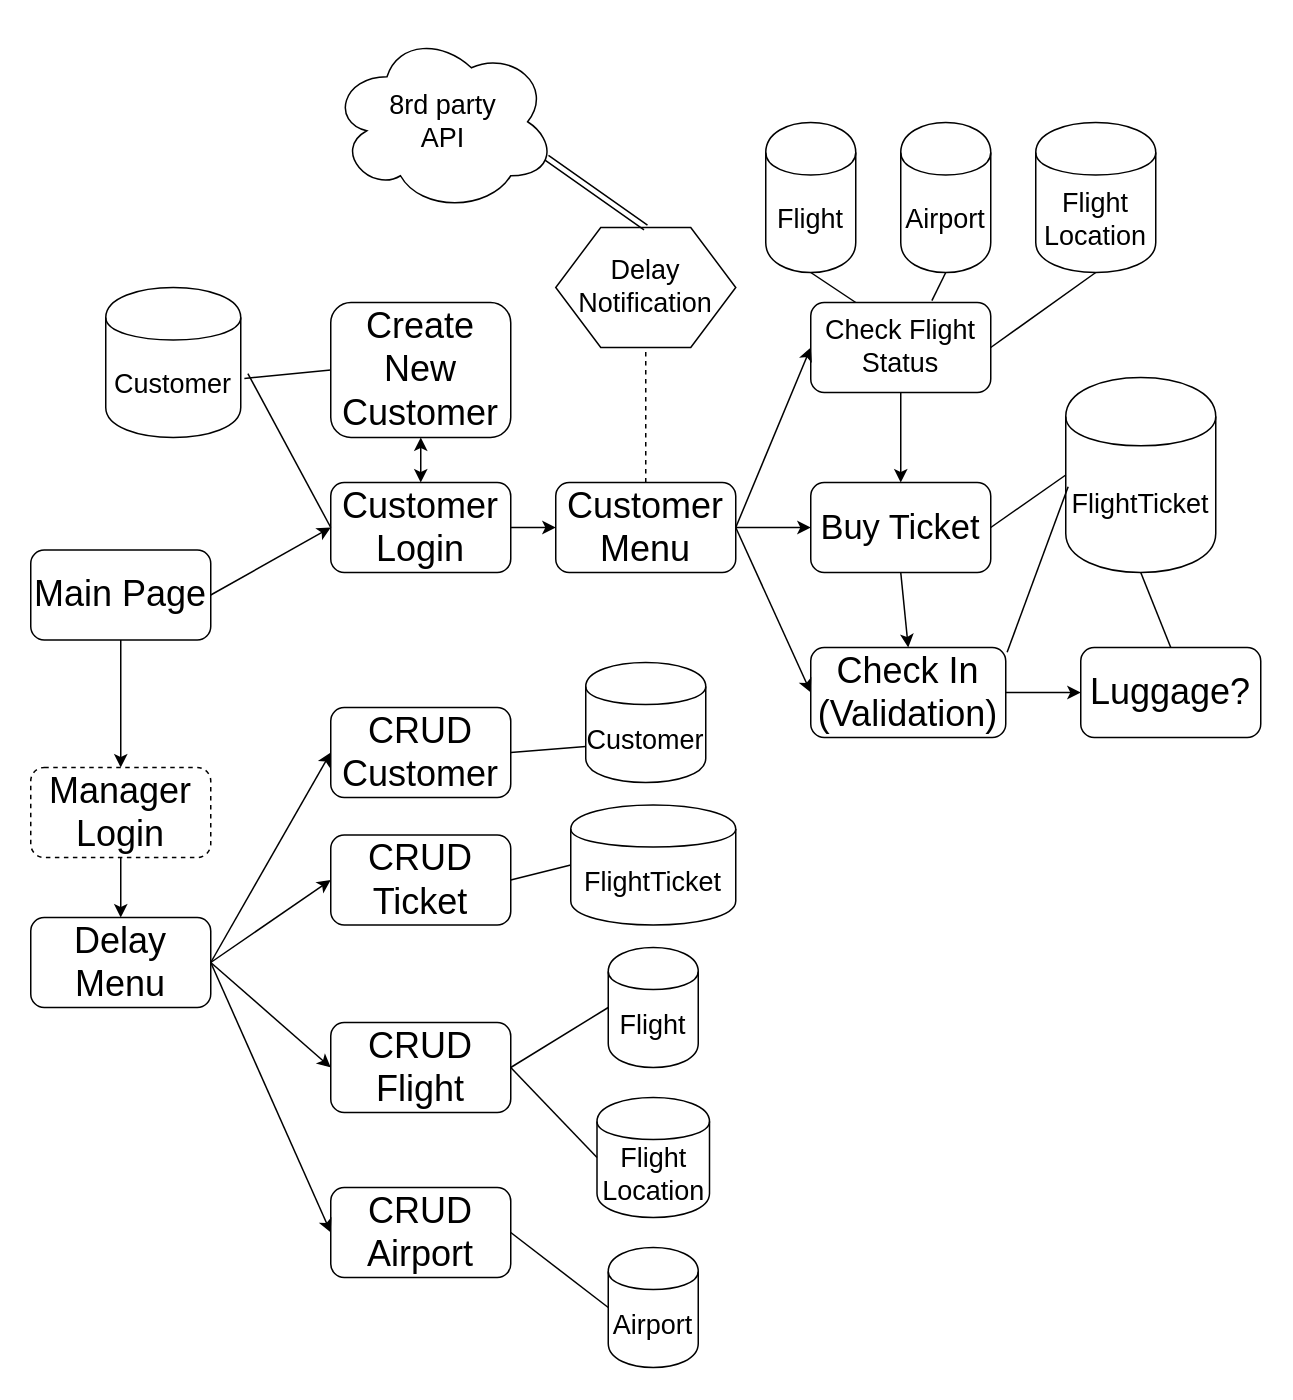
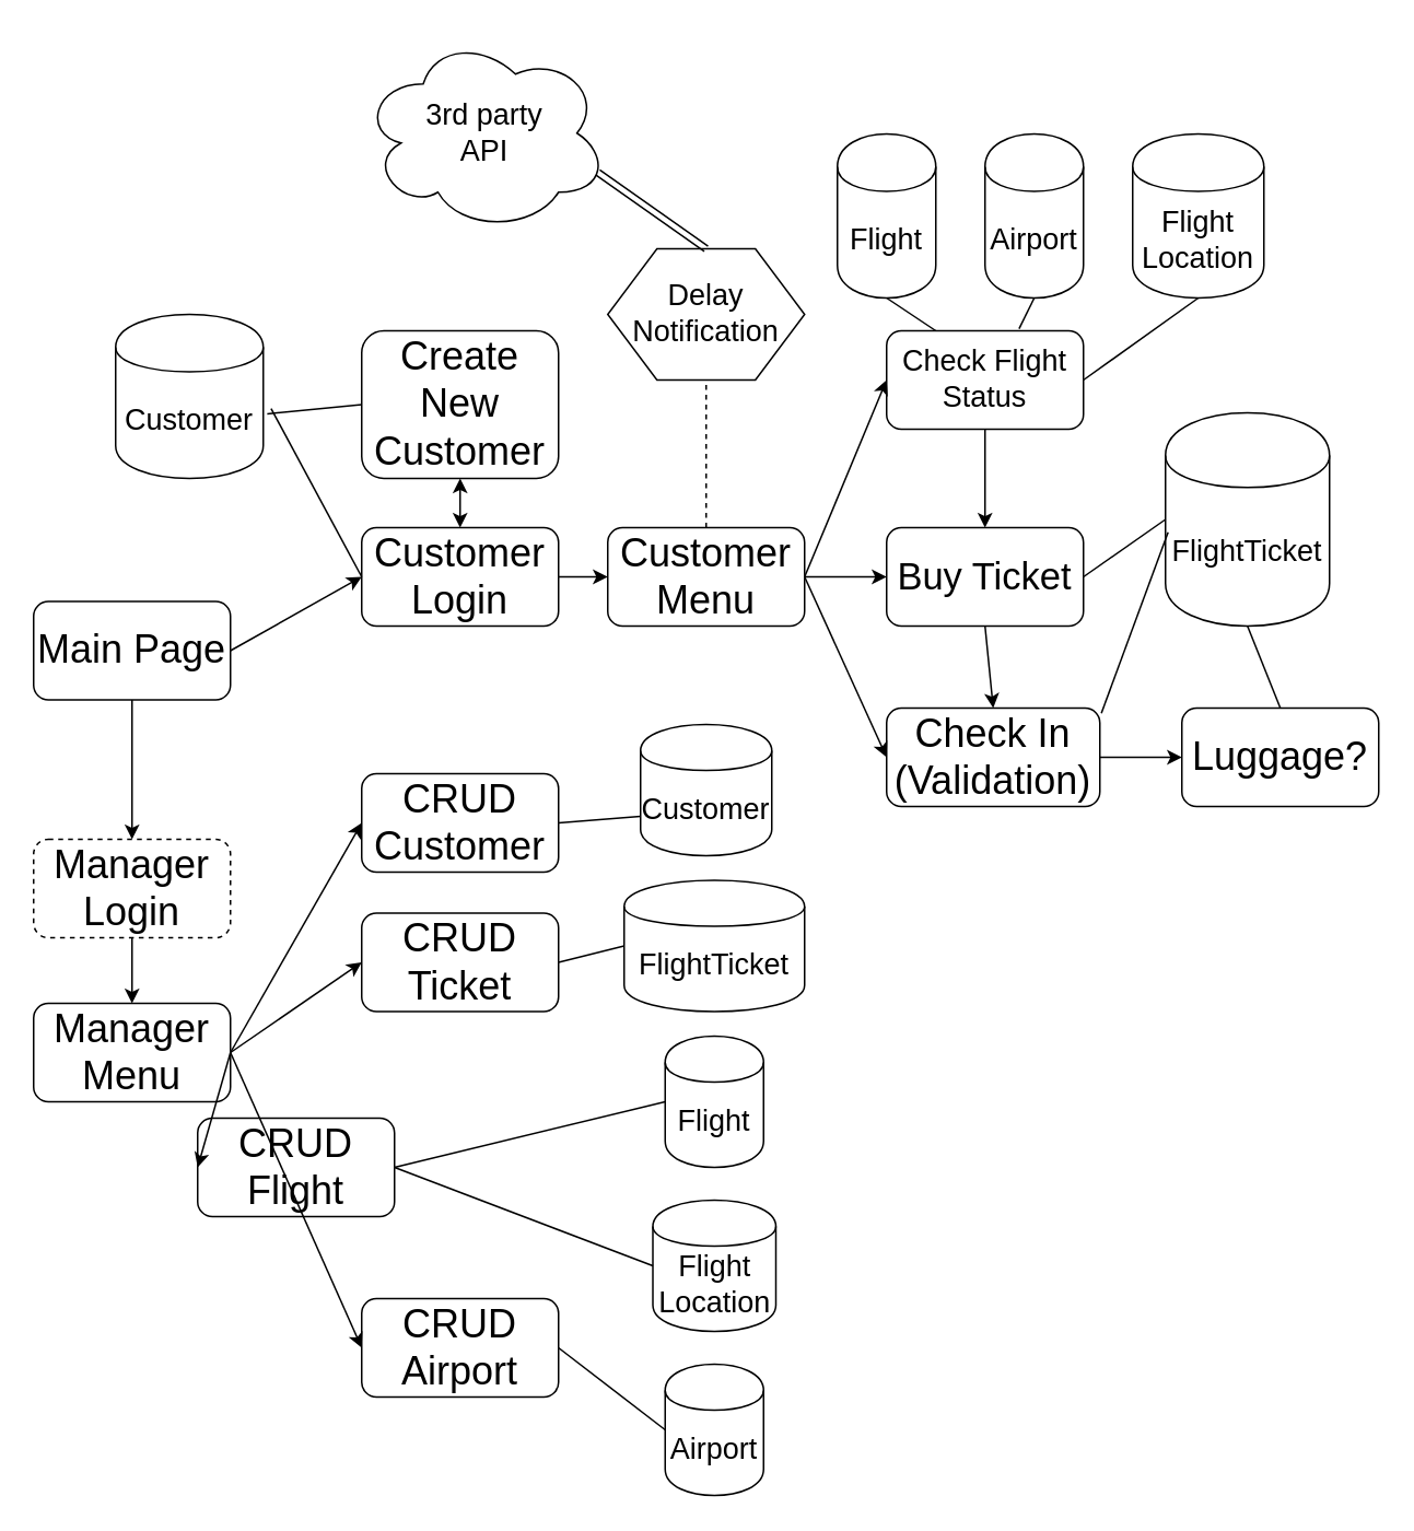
  <mxCell id="0" />
  <mxCell id="1" parent="0" />
  <mxCell id="2" value="&lt;font style=&quot;font-size: 18px&quot;&gt;Check Flight Status&lt;/font&gt;" style="rounded=1;whiteSpace=wrap;html=1;" parent="1" vertex="1"><mxGeometry x="540" y="201" width="120" height="60" as="geometry" /></mxCell>
  <mxCell id="3" value="&lt;font style=&quot;font-size: 23px&quot;&gt;Buy Ticket&lt;/font&gt;" style="rounded=1;whiteSpace=wrap;html=1;" parent="1" vertex="1"><mxGeometry x="540" y="321" width="120" height="60" as="geometry" /></mxCell>
  <mxCell id="4" value="&lt;font style=&quot;font-size: 24px&quot;&gt;Check In&lt;br&gt;(Validation)&lt;br&gt;&lt;/font&gt;" style="rounded=1;whiteSpace=wrap;html=1;" parent="1" vertex="1"><mxGeometry x="540" y="431" width="130" height="60" as="geometry" /></mxCell>
  <mxCell id="5" value="" style="endArrow=classic;html=1;exitX=1;exitY=0.5;exitDx=0;exitDy=0;entryX=0;entryY=0.5;entryDx=0;entryDy=0;" parent="1" target="3" edge="1"><mxGeometry width="50" height="50" relative="1" as="geometry"><mxPoint x="490" y="351" as="sourcePoint" /><mxPoint x="70" y="531" as="targetPoint" /></mxGeometry></mxCell>
  <mxCell id="6" value="" style="endArrow=classic;html=1;entryX=0;entryY=0.5;entryDx=0;entryDy=0;exitX=1;exitY=0.5;exitDx=0;exitDy=0;" parent="1" target="2" edge="1"><mxGeometry width="50" height="50" relative="1" as="geometry"><mxPoint x="490" y="351" as="sourcePoint" /><mxPoint x="160" y="321" as="targetPoint" /></mxGeometry></mxCell>
  <mxCell id="7" value="" style="endArrow=classic;html=1;entryX=0;entryY=0.5;entryDx=0;entryDy=0;exitX=1;exitY=0.5;exitDx=0;exitDy=0;" parent="1" target="4" edge="1"><mxGeometry width="50" height="50" relative="1" as="geometry"><mxPoint x="490" y="351" as="sourcePoint" /><mxPoint x="160" y="331" as="targetPoint" /></mxGeometry></mxCell>
  <mxCell id="8" value="" style="endArrow=classic;html=1;exitX=0.5;exitY=1;exitDx=0;exitDy=0;entryX=0.5;entryY=0;entryDx=0;entryDy=0;" parent="1" source="2" target="3" edge="1"><mxGeometry width="50" height="50" relative="1" as="geometry"><mxPoint x="20" y="581" as="sourcePoint" /><mxPoint x="70" y="531" as="targetPoint" /></mxGeometry></mxCell>
  <mxCell id="9" value="" style="endArrow=classic;html=1;entryX=0.5;entryY=0;entryDx=0;entryDy=0;exitX=0.5;exitY=1;exitDx=0;exitDy=0;" parent="1" source="3" target="4" edge="1"><mxGeometry width="50" height="50" relative="1" as="geometry"><mxPoint x="20" y="581" as="sourcePoint" /><mxPoint x="70" y="531" as="targetPoint" /></mxGeometry></mxCell>
  <mxCell id="10" value="&lt;font style=&quot;font-size: 24px&quot;&gt;Luggage?&lt;/font&gt;" style="rounded=1;whiteSpace=wrap;html=1;" parent="1" vertex="1"><mxGeometry x="720" y="431" width="120" height="60" as="geometry" /></mxCell>
  <mxCell id="11" value="" style="endArrow=classic;html=1;exitX=1;exitY=0.5;exitDx=0;exitDy=0;entryX=0;entryY=0.5;entryDx=0;entryDy=0;" parent="1" source="4" target="10" edge="1"><mxGeometry width="50" height="50" relative="1" as="geometry"><mxPoint x="40" y="581" as="sourcePoint" /><mxPoint x="90" y="531" as="targetPoint" /></mxGeometry></mxCell>
  <mxCell id="12" value="" style="endArrow=classic;html=1;exitX=1;exitY=0.5;exitDx=0;exitDy=0;entryX=0;entryY=0.5;entryDx=0;entryDy=0;" parent="1" edge="1" target="15" source="16"><mxGeometry width="50" height="50" relative="1" as="geometry"><mxPoint x="150" y="421" as="sourcePoint" /><mxPoint x="220" y="401" as="targetPoint" /></mxGeometry></mxCell>
  <mxCell id="13" value="" style="endArrow=classic;html=1;entryX=0.5;entryY=0;entryDx=0;entryDy=0;exitX=0.5;exitY=1;exitDx=0;exitDy=0;" parent="1" edge="1" target="20" source="16"><mxGeometry width="50" height="50" relative="1" as="geometry"><mxPoint x="150" y="421" as="sourcePoint" /><mxPoint x="230" y="561" as="targetPoint" /></mxGeometry></mxCell>
  <mxCell id="14" value="&lt;font style=&quot;font-size: 24px&quot;&gt;Customer&lt;br&gt;Menu&lt;/font&gt;" style="rounded=1;whiteSpace=wrap;html=1;" parent="1" vertex="1"><mxGeometry x="370" y="321" width="120" height="60" as="geometry" /></mxCell>
  <mxCell id="15" value="&lt;font style=&quot;font-size: 24px&quot;&gt;Customer Login&lt;/font&gt;" style="rounded=1;whiteSpace=wrap;html=1;" parent="1" vertex="1"><mxGeometry x="220" y="321" width="120" height="60" as="geometry" /></mxCell>
  <mxCell id="16" value="&lt;font style=&quot;font-size: 24px&quot;&gt;Main Page&lt;/font&gt;" style="rounded=1;whiteSpace=wrap;html=1;" vertex="1" parent="1"><mxGeometry x="20" y="366" width="120" height="60" as="geometry" /></mxCell>
  <mxCell id="17" value="" style="endArrow=classic;html=1;entryX=0;entryY=0.5;entryDx=0;entryDy=0;exitX=1;exitY=0.5;exitDx=0;exitDy=0;" edge="1" parent="1" source="15" target="14"><mxGeometry width="50" height="50" relative="1" as="geometry"><mxPoint x="340" y="341" as="sourcePoint" /><mxPoint x="390" y="291" as="targetPoint" /></mxGeometry></mxCell>
  <mxCell id="18" value="&lt;font style=&quot;font-size: 24px&quot;&gt;Create New Customer&lt;/font&gt;" style="rounded=1;whiteSpace=wrap;html=1;" vertex="1" parent="1"><mxGeometry x="220" y="201" width="120" height="90" as="geometry" /></mxCell>
  <mxCell id="19" value="" style="endArrow=classic;startArrow=classic;html=1;entryX=0.5;entryY=0;entryDx=0;entryDy=0;exitX=0.5;exitY=1;exitDx=0;exitDy=0;" edge="1" parent="1" source="18" target="15"><mxGeometry width="50" height="50" relative="1" as="geometry"><mxPoint x="280" y="261" as="sourcePoint" /><mxPoint x="270" y="211" as="targetPoint" /></mxGeometry></mxCell>
  <mxCell id="20" value="&lt;font&gt;&lt;font style=&quot;font-size: 24px&quot;&gt;Manager Login&lt;/font&gt;&lt;br&gt;&lt;/font&gt;" style="rounded=1;whiteSpace=wrap;html=1;dashed=1;" vertex="1" parent="1"><mxGeometry x="20" y="511" width="120" height="60" as="geometry" /></mxCell>
- <mxCell id="21" value="Delay Menu" style="rounded=1;whiteSpace=wrap;html=1;fontSize=24;" vertex="1" parent="1"><mxGeometry x="20" y="611" width="120" height="60" as="geometry" /></mxCell>
+ <mxCell id="21" value="Manager Menu" style="rounded=1;whiteSpace=wrap;html=1;fontSize=24;" vertex="1" parent="1"><mxGeometry x="20" y="611" width="120" height="60" as="geometry" /></mxCell>
  <mxCell id="22" value="CRUD&lt;br&gt;Customer" style="rounded=1;whiteSpace=wrap;html=1;fontSize=24;" vertex="1" parent="1"><mxGeometry x="220" y="471" width="120" height="60" as="geometry" /></mxCell>
- <mxCell id="23" value="CRUD&lt;br&gt;Flight" style="rounded=1;whiteSpace=wrap;html=1;fontSize=24;" vertex="1" parent="1"><mxGeometry x="220" y="681" width="120" height="60" as="geometry" /></mxCell>
+ <mxCell id="23" value="CRUD&lt;br&gt;Flight" style="rounded=1;whiteSpace=wrap;html=1;fontSize=24;" vertex="1" parent="1"><mxGeometry x="120" y="681" width="120" height="60" as="geometry" /></mxCell>
  <mxCell id="24" value="CRUD&lt;br&gt;Airport" style="rounded=1;whiteSpace=wrap;html=1;fontSize=24;" vertex="1" parent="1"><mxGeometry x="220" y="791" width="120" height="60" as="geometry" /></mxCell>
  <mxCell id="25" value="" style="endArrow=classic;html=1;fontSize=24;entryX=0.5;entryY=0;entryDx=0;entryDy=0;exitX=0.5;exitY=1;exitDx=0;exitDy=0;" edge="1" parent="1" source="20" target="21"><mxGeometry width="50" height="50" relative="1" as="geometry"><mxPoint x="310" y="531" as="sourcePoint" /><mxPoint x="330" y="505" as="targetPoint" /><Array as="points" /></mxGeometry></mxCell>
  <mxCell id="26" value="" style="endArrow=classic;html=1;fontSize=24;entryX=0;entryY=0.5;entryDx=0;entryDy=0;exitX=1;exitY=0.5;exitDx=0;exitDy=0;" edge="1" parent="1" source="21" target="22"><mxGeometry width="50" height="50" relative="1" as="geometry"><mxPoint x="490" y="611" as="sourcePoint" /><mxPoint x="510" y="565" as="targetPoint" /></mxGeometry></mxCell>
  <mxCell id="27" value="" style="endArrow=classic;html=1;fontSize=24;entryX=0;entryY=0.5;entryDx=0;entryDy=0;exitX=1;exitY=0.5;exitDx=0;exitDy=0;" edge="1" parent="1" source="21" target="23"><mxGeometry width="50" height="50" relative="1" as="geometry"><mxPoint x="380" y="731" as="sourcePoint" /><mxPoint x="430" y="681" as="targetPoint" /></mxGeometry></mxCell>
  <mxCell id="28" value="" style="endArrow=classic;html=1;fontSize=24;entryX=0;entryY=0.5;entryDx=0;entryDy=0;exitX=1;exitY=0.5;exitDx=0;exitDy=0;" edge="1" parent="1" source="21" target="24"><mxGeometry width="50" height="50" relative="1" as="geometry"><mxPoint x="360" y="751" as="sourcePoint" /><mxPoint x="410" y="701" as="targetPoint" /></mxGeometry></mxCell>
  <mxCell id="29" value="Delay Notification" style="shape=hexagon;perimeter=hexagonPerimeter2;whiteSpace=wrap;html=1;fontSize=18;" vertex="1" parent="1"><mxGeometry x="370" y="151" width="120" height="80" as="geometry" /></mxCell>
  <mxCell id="30" value="" style="endArrow=none;dashed=1;html=1;fontSize=18;entryX=0.5;entryY=1;entryDx=0;entryDy=0;exitX=0.5;exitY=0;exitDx=0;exitDy=0;" edge="1" parent="1" source="14" target="29"><mxGeometry width="50" height="50" relative="1" as="geometry"><mxPoint x="410" y="311" as="sourcePoint" /><mxPoint x="460" y="261" as="targetPoint" /></mxGeometry></mxCell>
  <mxCell id="31" value="Customer" style="shape=cylinder;whiteSpace=wrap;html=1;boundedLbl=1;backgroundOutline=1;fontSize=18;" vertex="1" parent="1"><mxGeometry x="70" y="191" width="90" height="100" as="geometry" /></mxCell>
  <mxCell id="32" value="" style="endArrow=none;html=1;fontSize=18;entryX=0;entryY=0.5;entryDx=0;entryDy=0;exitX=1.027;exitY=0.606;exitDx=0;exitDy=0;exitPerimeter=0;" edge="1" parent="1" source="31" target="18"><mxGeometry width="50" height="50" relative="1" as="geometry"><mxPoint x="140" y="341" as="sourcePoint" /><mxPoint x="190" y="291" as="targetPoint" /></mxGeometry></mxCell>
  <mxCell id="33" value="" style="endArrow=none;html=1;fontSize=18;entryX=0;entryY=0.5;entryDx=0;entryDy=0;exitX=1.053;exitY=0.574;exitDx=0;exitDy=0;exitPerimeter=0;" edge="1" parent="1" source="31" target="15"><mxGeometry width="50" height="50" relative="1" as="geometry"><mxPoint x="140" y="361" as="sourcePoint" /><mxPoint x="190" y="311" as="targetPoint" /></mxGeometry></mxCell>
  <mxCell id="34" value="Flight" style="shape=cylinder;whiteSpace=wrap;html=1;boundedLbl=1;backgroundOutline=1;fontSize=18;" vertex="1" parent="1"><mxGeometry x="510" y="81" width="60" height="100" as="geometry" /></mxCell>
  <mxCell id="35" value="FlightTicket" style="shape=cylinder;whiteSpace=wrap;html=1;boundedLbl=1;backgroundOutline=1;fontSize=18;" vertex="1" parent="1"><mxGeometry x="710" y="251" width="100" height="130" as="geometry" /></mxCell>
  <mxCell id="36" value="" style="endArrow=none;html=1;fontSize=18;exitX=1;exitY=0.5;exitDx=0;exitDy=0;entryX=0;entryY=0.5;entryDx=0;entryDy=0;" edge="1" parent="1" source="3" target="35"><mxGeometry width="50" height="50" relative="1" as="geometry"><mxPoint x="720" y="241" as="sourcePoint" /><mxPoint x="770" y="191" as="targetPoint" /></mxGeometry></mxCell>
  <mxCell id="37" value="" style="endArrow=none;html=1;fontSize=18;entryX=0.016;entryY=0.56;entryDx=0;entryDy=0;entryPerimeter=0;exitX=1.007;exitY=0.053;exitDx=0;exitDy=0;exitPerimeter=0;" edge="1" parent="1" source="4" target="35"><mxGeometry width="50" height="50" relative="1" as="geometry"><mxPoint x="660" y="541" as="sourcePoint" /><mxPoint x="710" y="491" as="targetPoint" /></mxGeometry></mxCell>
  <mxCell id="38" value="" style="endArrow=none;html=1;fontSize=18;entryX=0.5;entryY=1;entryDx=0;entryDy=0;exitX=0.5;exitY=0;exitDx=0;exitDy=0;" edge="1" parent="1" source="10" target="35"><mxGeometry width="50" height="50" relative="1" as="geometry"><mxPoint x="680" y="551" as="sourcePoint" /><mxPoint x="730" y="501" as="targetPoint" /></mxGeometry></mxCell>
  <mxCell id="39" value="Airport" style="shape=cylinder;whiteSpace=wrap;html=1;boundedLbl=1;backgroundOutline=1;fontSize=18;" vertex="1" parent="1"><mxGeometry x="600" y="81" width="60" height="100" as="geometry" /></mxCell>
  <mxCell id="40" value="" style="endArrow=none;html=1;fontSize=18;exitX=0.673;exitY=-0.02;exitDx=0;exitDy=0;exitPerimeter=0;entryX=0.5;entryY=1;entryDx=0;entryDy=0;" edge="1" parent="1" source="2" target="39"><mxGeometry width="50" height="50" relative="1" as="geometry"><mxPoint x="710" y="191" as="sourcePoint" /><mxPoint x="760" as="targetPoint" y="141" /></mxGeometry></mxCell>
  <mxCell id="41" value="" style="endArrow=none;html=1;fontSize=18;entryX=0.5;entryY=1;entryDx=0;entryDy=0;exitX=0.25;exitY=0;exitDx=0;exitDy=0;" edge="1" parent="1" source="2" target="34"><mxGeometry width="50" height="50" relative="1" as="geometry"><mxPoint x="440" as="sourcePoint" y="141" /><mxPoint x="490" y="91" as="targetPoint" /></mxGeometry></mxCell>
  <mxCell id="42" value="Customer" style="shape=cylinder;whiteSpace=wrap;html=1;boundedLbl=1;backgroundOutline=1;fontSize=18;" vertex="1" parent="1"><mxGeometry x="390" y="441" width="80" height="80" as="geometry" /></mxCell>
  <mxCell id="43" value="&lt;font style=&quot;font-size: 24px&quot;&gt;CRUD&lt;br&gt;Ticket&lt;/font&gt;" style="rounded=1;whiteSpace=wrap;html=1;fontSize=18;" vertex="1" parent="1"><mxGeometry x="220" y="556" width="120" height="60" as="geometry" /></mxCell>
  <mxCell id="44" value="" style="endArrow=classic;html=1;fontSize=18;entryX=0;entryY=0.5;entryDx=0;entryDy=0;" edge="1" parent="1" target="43"><mxGeometry width="50" height="50" relative="1" as="geometry"><mxPoint x="140" y="641" as="sourcePoint" /><mxPoint x="140" y="711" as="targetPoint" /></mxGeometry></mxCell>
  <mxCell id="45" value="FlightTicket" style="shape=cylinder;whiteSpace=wrap;html=1;boundedLbl=1;backgroundOutline=1;fontSize=18;" vertex="1" parent="1"><mxGeometry x="380" y="536" width="110" height="80" as="geometry" /></mxCell>
  <mxCell id="46" value="Flight" style="shape=cylinder;whiteSpace=wrap;html=1;boundedLbl=1;backgroundOutline=1;fontSize=18;" vertex="1" parent="1"><mxGeometry x="405" y="631" width="60" height="80" as="geometry" /></mxCell>
  <mxCell id="47" value="Flight&lt;br&gt;Location" style="shape=cylinder;whiteSpace=wrap;html=1;boundedLbl=1;backgroundOutline=1;fontSize=18;" vertex="1" parent="1"><mxGeometry x="397.5" y="731" width="75" height="80" as="geometry" /></mxCell>
  <mxCell id="48" value="Flight&lt;br&gt;Location" style="shape=cylinder;whiteSpace=wrap;html=1;boundedLbl=1;backgroundOutline=1;fontSize=18;" vertex="1" parent="1"><mxGeometry x="690" y="81" width="80" height="100" as="geometry" /></mxCell>
  <mxCell id="49" value="" style="endArrow=none;html=1;fontSize=18;entryX=0.5;entryY=1;entryDx=0;entryDy=0;exitX=1;exitY=0.5;exitDx=0;exitDy=0;" edge="1" parent="1" source="2" target="48"><mxGeometry width="50" height="50" relative="1" as="geometry"><mxPoint x="750" y="241" as="sourcePoint" /><mxPoint x="800" y="191" as="targetPoint" /></mxGeometry></mxCell>
  <mxCell id="50" value="Airport" style="shape=cylinder;whiteSpace=wrap;html=1;boundedLbl=1;backgroundOutline=1;fontSize=18;" vertex="1" parent="1"><mxGeometry x="405" y="831" width="60" height="80" as="geometry" /></mxCell>
  <mxCell id="51" value="" style="endArrow=none;html=1;fontSize=18;entryX=0;entryY=0.7;entryDx=0;entryDy=0;exitX=1;exitY=0.5;exitDx=0;exitDy=0;" edge="1" parent="1" source="22" target="42"><mxGeometry width="50" height="50" relative="1" as="geometry"><mxPoint x="520" y="581" as="sourcePoint" /><mxPoint x="570" y="531" as="targetPoint" /></mxGeometry></mxCell>
  <mxCell id="52" value="" style="endArrow=none;html=1;fontSize=18;entryX=0;entryY=0.5;entryDx=0;entryDy=0;exitX=1;exitY=0.5;exitDx=0;exitDy=0;" edge="1" parent="1" source="43" target="45"><mxGeometry width="50" height="50" relative="1" as="geometry"><mxPoint x="340" y="671" as="sourcePoint" /><mxPoint x="390" y="621" as="targetPoint" /></mxGeometry></mxCell>
  <mxCell id="53" value="" style="endArrow=none;html=1;fontSize=18;entryX=0;entryY=0.5;entryDx=0;entryDy=0;exitX=1;exitY=0.5;exitDx=0;exitDy=0;" edge="1" parent="1" source="23" target="46"><mxGeometry width="50" height="50" relative="1" as="geometry"><mxPoint x="340" y="681" as="sourcePoint" /><mxPoint x="390" y="631" as="targetPoint" /></mxGeometry></mxCell>
  <mxCell id="54" value="" style="endArrow=none;html=1;fontSize=18;entryX=0;entryY=0.5;entryDx=0;entryDy=0;exitX=1;exitY=0.5;exitDx=0;exitDy=0;" edge="1" parent="1" source="23" target="47"><mxGeometry width="50" height="50" relative="1" as="geometry"><mxPoint x="330" y="791" as="sourcePoint" /><mxPoint x="380" y="741" as="targetPoint" /></mxGeometry></mxCell>
  <mxCell id="55" value="" style="endArrow=none;html=1;fontSize=18;entryX=0;entryY=0.5;entryDx=0;entryDy=0;exitX=1;exitY=0.5;exitDx=0;exitDy=0;" edge="1" parent="1" source="24" target="50"><mxGeometry width="50" height="50" relative="1" as="geometry"><mxPoint x="330" y="901" as="sourcePoint" /><mxPoint x="380" y="851" as="targetPoint" /></mxGeometry></mxCell>
- <mxCell id="56" value="8rd party &lt;br&gt;API" style="ellipse;shape=cloud;whiteSpace=wrap;html=1;fontSize=18;" vertex="1" parent="1"><mxGeometry x="220" y="20.5" width="150" height="120" as="geometry" /></mxCell>
+ <mxCell id="56" value="3rd party &lt;br&gt;API" style="ellipse;shape=cloud;whiteSpace=wrap;html=1;fontSize=18;" vertex="1" parent="1"><mxGeometry x="220" y="20.5" width="150" height="120" as="geometry" /></mxCell>
  <mxCell id="57" value="" style="shape=link;html=1;fontSize=18;exitX=0.5;exitY=0;exitDx=0;exitDy=0;entryX=0.96;entryY=0.7;entryDx=0;entryDy=0;entryPerimeter=0;" edge="1" parent="1" source="29" target="56"><mxGeometry width="50" height="50" relative="1" as="geometry"><mxPoint x="410" y="91" as="sourcePoint" /><mxPoint x="460" y="41" as="targetPoint" /></mxGeometry></mxCell>
